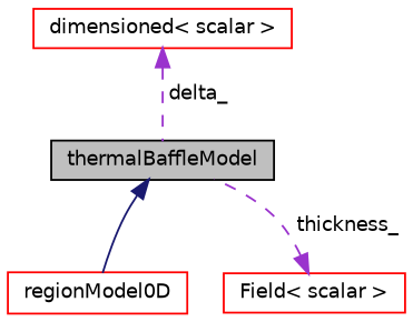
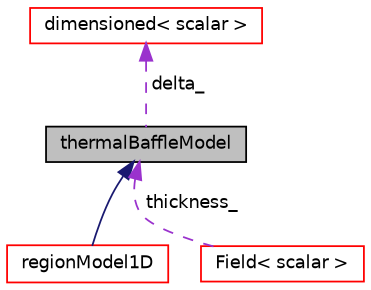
  digraph {
    node [color=red fontname=Helvetica fontsize=10 shape=record]
    edge [color=darkorchid3 dir=back fontname=Helvetica fontsize=10 labelfontname=Helvetica labelfontsize=10 style=dashed]
    n1 [color=black fillcolor=grey75 fontcolor=black height=0.2 label=thermalBaffleModel style=filled width=0.4]
-   n2 [height=0.2 label=regionModel0D width=0.4]
+   n2 [height=0.2 label=regionModel1D width=0.4]
    n3 [height=0.2 label="Field\< scalar \>" width=0.4]
    n4 [height=0.2 label="dimensioned\< scalar \>" width=0.4]
    n1 -> n2 [color=midnightblue style=solid]
-   n3 -> n1 [label=" thickness_"]
+   n1 -> n3 [label=" thickness_"]
    n4 -> n1 [label=" delta_"]
  }
